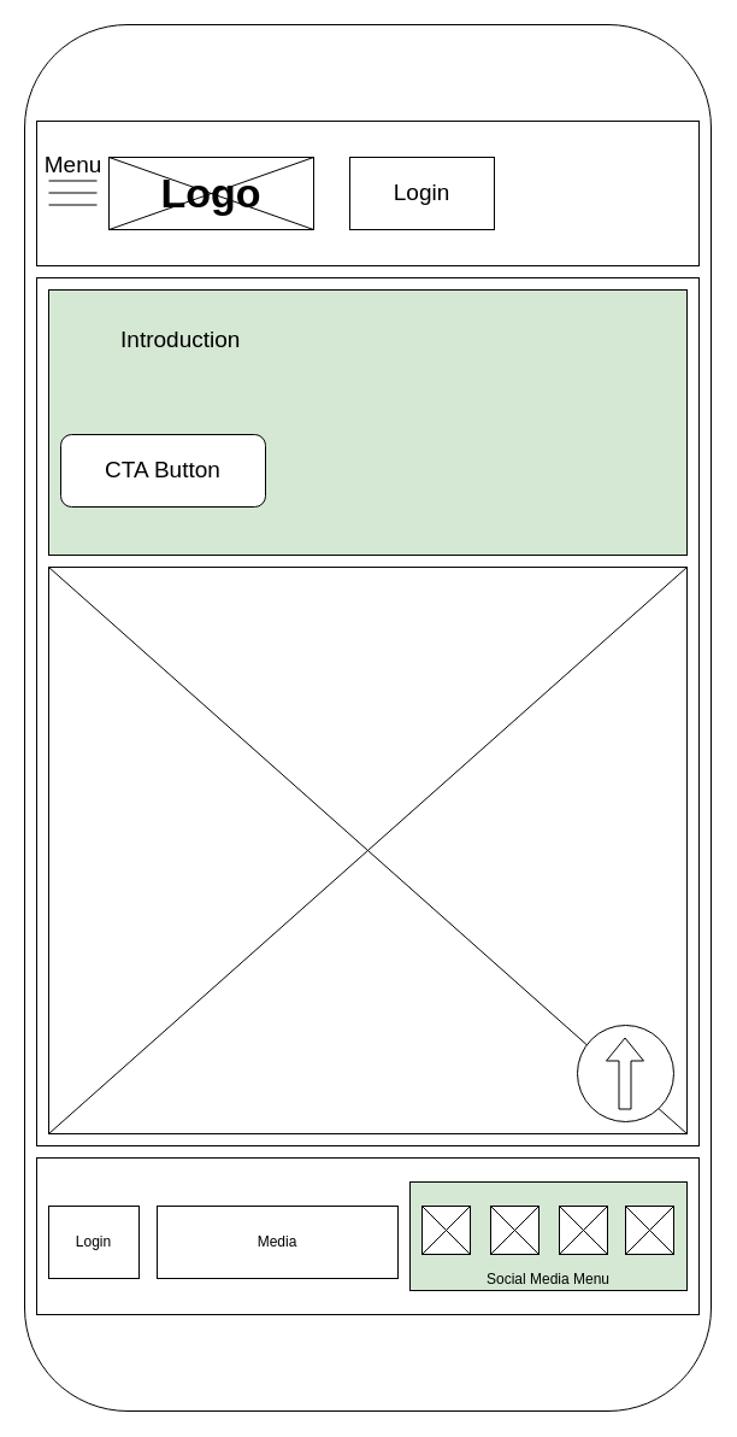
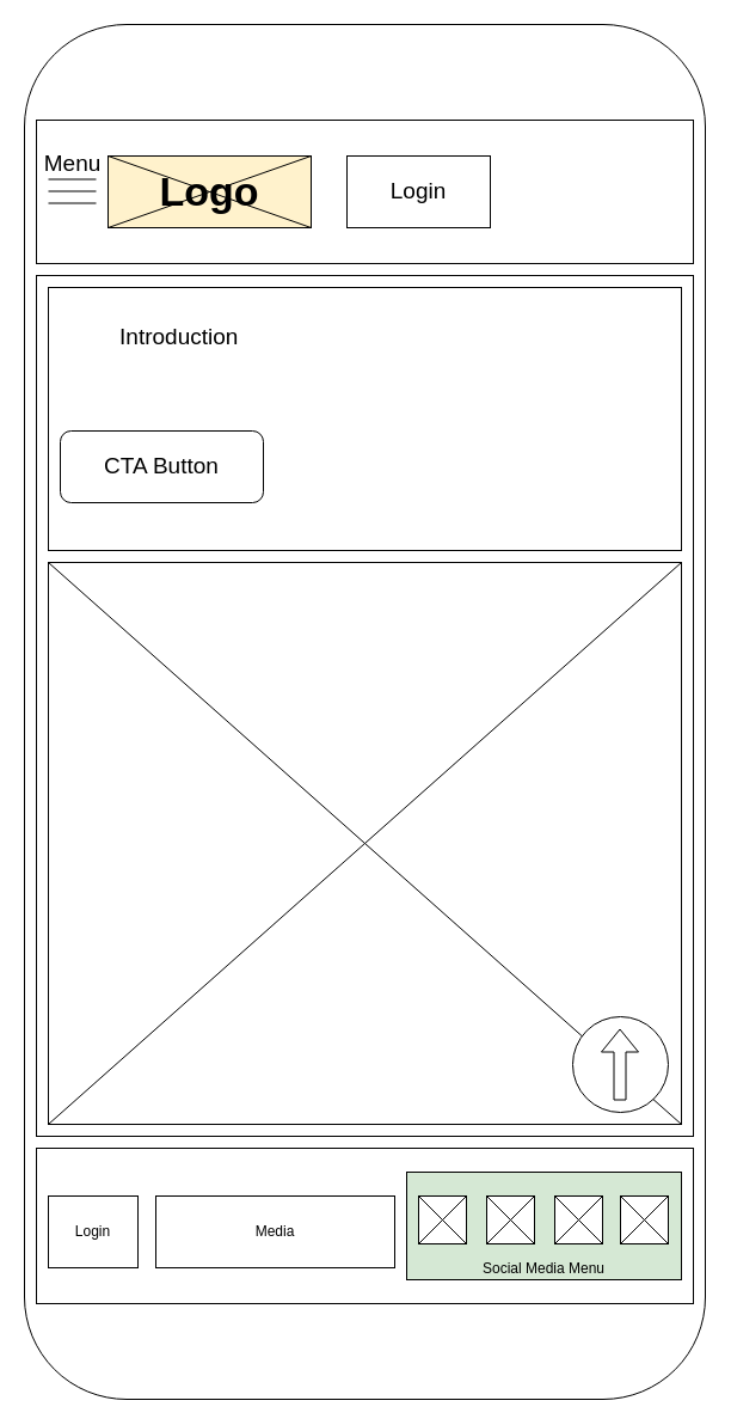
  <mxCell id="0" />
  <mxCell id="1" parent="0" />
  <mxCell id="2" value="" style="rounded=1;whiteSpace=wrap;html=1;" parent="1" vertex="1"><mxGeometry x="20" y="20" width="570" height="1150" as="geometry" /></mxCell>
  <mxCell id="3" value="" style="rounded=0;whiteSpace=wrap;html=1;" parent="1" vertex="1"><mxGeometry x="30" y="100" width="550" height="120" as="geometry" /></mxCell>
- <mxCell id="4" value="&lt;b&gt;&lt;font style=&quot;font-size: 34px;&quot;&gt;Logo&lt;/font&gt;&lt;/b&gt;" style="rounded=0;whiteSpace=wrap;html=1;" parent="1" vertex="1"><mxGeometry x="90" y="130" width="170" height="60" as="geometry" /></mxCell>
+ <mxCell id="4" value="&lt;b&gt;&lt;font style=&quot;font-size: 34px;&quot;&gt;Logo&lt;/font&gt;&lt;/b&gt;" style="rounded=0;whiteSpace=wrap;html=1;fillColor=#fff2cc;" parent="1" vertex="1"><mxGeometry x="90" y="130" width="170" height="60" as="geometry" /></mxCell>
  <mxCell id="5" value="" style="endArrow=none;html=1;rounded=0;startSize=0;endSize=0;jumpSize=6;" parent="1" edge="1"><mxGeometry width="50" height="50" relative="1" as="geometry"><mxPoint x="40" y="149.5" as="sourcePoint" /><mxPoint x="80" y="149.5" as="targetPoint" /></mxGeometry></mxCell>
  <mxCell id="6" value="" style="endArrow=none;html=1;rounded=0;startSize=0;endSize=0;jumpSize=6;" parent="1" edge="1"><mxGeometry width="50" height="50" relative="1" as="geometry"><mxPoint x="40" y="159.5" as="sourcePoint" /><mxPoint x="80" y="159.5" as="targetPoint" /></mxGeometry></mxCell>
  <mxCell id="7" value="" style="endArrow=none;html=1;rounded=0;startSize=0;endSize=0;jumpSize=6;" parent="1" edge="1"><mxGeometry width="50" height="50" relative="1" as="geometry"><mxPoint x="40" y="169.5" as="sourcePoint" /><mxPoint x="80" y="169.5" as="targetPoint" /></mxGeometry></mxCell>
  <mxCell id="8" value="" style="endArrow=none;html=1;rounded=0;startSize=0;endSize=0;jumpSize=6;exitX=0;exitY=0;exitDx=0;exitDy=0;entryX=1;entryY=1;entryDx=0;entryDy=0;" parent="1" source="4" target="4" edge="1"><mxGeometry width="50" height="50" relative="1" as="geometry"><mxPoint x="290" y="500" as="sourcePoint" /><mxPoint x="340" y="450" as="targetPoint" /></mxGeometry></mxCell>
  <mxCell id="9" value="" style="endArrow=none;html=1;rounded=0;startSize=0;endSize=0;jumpSize=6;exitX=0;exitY=1;exitDx=0;exitDy=0;entryX=1;entryY=0;entryDx=0;entryDy=0;" parent="1" source="4" target="4" edge="1"><mxGeometry width="50" height="50" relative="1" as="geometry"><mxPoint x="290" y="500" as="sourcePoint" /><mxPoint x="340" y="450" as="targetPoint" /></mxGeometry></mxCell>
  <mxCell id="10" value="&lt;font style=&quot;font-size: 19px;&quot;&gt;Menu&lt;/font&gt;" style="text;html=1;align=center;verticalAlign=middle;resizable=0;points=[];autosize=1;strokeColor=none;fillColor=none;fontSize=34;" parent="1" vertex="1"><mxGeometry x="25" y="106" width="70" height="50" as="geometry" /></mxCell>
  <mxCell id="11" value="Login" style="rounded=0;whiteSpace=wrap;html=1;fontSize=19;" parent="1" vertex="1"><mxGeometry x="290" y="130" width="120" height="60" as="geometry" /></mxCell>
  <mxCell id="12" value="" style="rounded=0;whiteSpace=wrap;html=1;fontSize=19;" parent="1" vertex="1"><mxGeometry x="30" y="230" width="550" height="720" as="geometry" /></mxCell>
  <mxCell id="13" value="" style="rounded=0;whiteSpace=wrap;html=1;fontSize=19;" parent="1" vertex="1"><mxGeometry x="30" y="960" width="550" height="130" as="geometry" /></mxCell>
- <mxCell id="14" value="&lt;div style=&quot;text-align: right;&quot;&gt;&lt;span style=&quot;background-color: initial;&quot;&gt;&amp;nbsp; &amp;nbsp; &amp;nbsp; &amp;nbsp; &amp;nbsp; &amp;nbsp;Introduction&lt;/span&gt;&lt;/div&gt;&lt;br&gt;&lt;br&gt;&lt;br&gt;&lt;br&gt;&lt;br&gt;&lt;div style=&quot;text-align: center;&quot;&gt;&lt;br&gt;&lt;/div&gt;" style="rounded=0;whiteSpace=wrap;html=1;fontSize=19;align=left;fillColor=#d5e8d4;" parent="1" vertex="1"><mxGeometry x="40" y="240" width="530" height="220" as="geometry" /></mxCell>
+ <mxCell id="14" value="&lt;div style=&quot;text-align: right;&quot;&gt;&lt;span style=&quot;background-color: initial;&quot;&gt;&amp;nbsp; &amp;nbsp; &amp;nbsp; &amp;nbsp; &amp;nbsp; &amp;nbsp;Introduction&lt;/span&gt;&lt;/div&gt;&lt;br&gt;&lt;br&gt;&lt;br&gt;&lt;br&gt;&lt;br&gt;&lt;div style=&quot;text-align: center;&quot;&gt;&lt;br&gt;&lt;/div&gt;" style="rounded=0;whiteSpace=wrap;html=1;fontSize=19;align=left;" parent="1" vertex="1"><mxGeometry x="40" y="240" width="530" height="220" as="geometry" /></mxCell>
  <mxCell id="15" value="CTA Button" style="rounded=1;whiteSpace=wrap;html=1;fontSize=19;" parent="1" vertex="1"><mxGeometry x="50" y="360" width="170" height="60" as="geometry" /></mxCell>
  <mxCell id="16" value="&lt;br&gt;&lt;br&gt;&lt;br&gt;&lt;br&gt;&lt;br&gt;Social Media Menu" style="rounded=0;whiteSpace=wrap;html=1;fillColor=#d5e8d4;" parent="1" vertex="1"><mxGeometry x="340" y="980" width="230" height="90" as="geometry" /></mxCell>
  <mxCell id="17" value="" style="rounded=0;whiteSpace=wrap;html=1;" parent="1" vertex="1"><mxGeometry x="350" y="1000" width="40" height="40" as="geometry" /></mxCell>
  <mxCell id="18" value="" style="rounded=0;whiteSpace=wrap;html=1;" parent="1" vertex="1"><mxGeometry x="407" y="1000" width="40" height="40" as="geometry" /></mxCell>
  <mxCell id="19" value="" style="rounded=0;whiteSpace=wrap;html=1;" parent="1" vertex="1"><mxGeometry x="464" y="1000" width="40" height="40" as="geometry" /></mxCell>
  <mxCell id="20" value="" style="rounded=0;whiteSpace=wrap;html=1;" parent="1" vertex="1"><mxGeometry x="519" y="1000" width="40" height="40" as="geometry" /></mxCell>
  <mxCell id="21" value="" style="endArrow=none;html=1;rounded=0;entryX=0;entryY=0;entryDx=0;entryDy=0;exitX=1;exitY=1;exitDx=0;exitDy=0;" parent="1" source="17" target="17" edge="1"><mxGeometry width="50" height="50" relative="1" as="geometry"><mxPoint x="290" y="1040" as="sourcePoint" /><mxPoint x="340" y="990" as="targetPoint" /></mxGeometry></mxCell>
  <mxCell id="22" value="" style="endArrow=none;html=1;rounded=0;entryX=0;entryY=1;entryDx=0;entryDy=0;exitX=1;exitY=0;exitDx=0;exitDy=0;" parent="1" source="17" target="17" edge="1"><mxGeometry width="50" height="50" relative="1" as="geometry"><mxPoint x="400" y="1050" as="sourcePoint" /><mxPoint x="360" y="1010" as="targetPoint" /></mxGeometry></mxCell>
  <mxCell id="23" value="" style="endArrow=none;html=1;rounded=0;entryX=1;entryY=0;entryDx=0;entryDy=0;exitX=0;exitY=1;exitDx=0;exitDy=0;" parent="1" source="18" target="18" edge="1"><mxGeometry width="50" height="50" relative="1" as="geometry"><mxPoint x="410" y="1060" as="sourcePoint" /><mxPoint x="370" y="1020" as="targetPoint" /></mxGeometry></mxCell>
  <mxCell id="24" value="" style="endArrow=none;html=1;rounded=0;entryX=0;entryY=0;entryDx=0;entryDy=0;exitX=1;exitY=1;exitDx=0;exitDy=0;" parent="1" source="18" target="18" edge="1"><mxGeometry width="50" height="50" relative="1" as="geometry"><mxPoint x="420" y="1070" as="sourcePoint" /><mxPoint x="380" y="1030" as="targetPoint" /></mxGeometry></mxCell>
  <mxCell id="25" value="" style="endArrow=none;html=1;rounded=0;entryX=1;entryY=0;entryDx=0;entryDy=0;exitX=0;exitY=1;exitDx=0;exitDy=0;" parent="1" source="19" target="19" edge="1"><mxGeometry width="50" height="50" relative="1" as="geometry"><mxPoint x="430" y="1080" as="sourcePoint" /><mxPoint x="390" y="1040" as="targetPoint" /></mxGeometry></mxCell>
  <mxCell id="26" value="" style="endArrow=none;html=1;rounded=0;entryX=0;entryY=0;entryDx=0;entryDy=0;exitX=1;exitY=1;exitDx=0;exitDy=0;" parent="1" source="19" target="19" edge="1"><mxGeometry width="50" height="50" relative="1" as="geometry"><mxPoint x="440" y="1090" as="sourcePoint" /><mxPoint x="400" y="1050" as="targetPoint" /></mxGeometry></mxCell>
  <mxCell id="27" value="" style="endArrow=none;html=1;rounded=0;entryX=0;entryY=0;entryDx=0;entryDy=0;exitX=1;exitY=1;exitDx=0;exitDy=0;" parent="1" source="20" target="20" edge="1"><mxGeometry width="50" height="50" relative="1" as="geometry"><mxPoint x="450" y="1100" as="sourcePoint" /><mxPoint x="410" y="1060" as="targetPoint" /></mxGeometry></mxCell>
  <mxCell id="28" value="" style="endArrow=none;html=1;rounded=0;entryX=0;entryY=1;entryDx=0;entryDy=0;exitX=1;exitY=0;exitDx=0;exitDy=0;" parent="1" source="20" target="20" edge="1"><mxGeometry width="50" height="50" relative="1" as="geometry"><mxPoint x="460" y="1110" as="sourcePoint" /><mxPoint x="420" y="1070" as="targetPoint" /></mxGeometry></mxCell>
  <mxCell id="29" value="Media" style="rounded=0;whiteSpace=wrap;html=1;" parent="1" vertex="1"><mxGeometry x="130" y="1000" width="200" height="60" as="geometry" /></mxCell>
  <mxCell id="30" value="Login" style="rounded=0;whiteSpace=wrap;html=1;" parent="1" vertex="1"><mxGeometry x="40" y="1000" width="75" height="60" as="geometry" /></mxCell>
  <mxCell id="31" value="" style="rounded=0;whiteSpace=wrap;html=1;" parent="1" vertex="1"><mxGeometry x="40" y="470" width="530" height="470" as="geometry" /></mxCell>
  <mxCell id="32" value="" style="endArrow=none;html=1;rounded=0;strokeColor=default;fillColor=default;exitX=0;exitY=0;exitDx=0;exitDy=0;entryX=1;entryY=1;entryDx=0;entryDy=0;" parent="1" source="31" target="31" edge="1"><mxGeometry width="50" height="50" relative="1" as="geometry"><mxPoint x="290" y="640" as="sourcePoint" /><mxPoint x="340" y="590" as="targetPoint" /></mxGeometry></mxCell>
  <mxCell id="33" value="" style="endArrow=none;html=1;rounded=0;strokeColor=default;fillColor=default;exitX=0;exitY=1;exitDx=0;exitDy=0;entryX=1;entryY=0;entryDx=0;entryDy=0;" parent="1" source="31" target="31" edge="1"><mxGeometry width="50" height="50" relative="1" as="geometry"><mxPoint x="290" y="640" as="sourcePoint" /><mxPoint x="340" y="590" as="targetPoint" /></mxGeometry></mxCell>
  <mxCell id="34" value="" style="ellipse;whiteSpace=wrap;html=1;aspect=fixed;fillColor=default;strokeColor=default;" parent="1" vertex="1"><mxGeometry x="479" y="850" width="80" height="80" as="geometry" /></mxCell>
  <mxCell id="35" value="" style="shape=flexArrow;endArrow=classic;html=1;rounded=0;fillColor=default;strokeColor=default;" parent="1" edge="1"><mxGeometry width="50" height="50" relative="1" as="geometry"><mxPoint x="518.5" y="920" as="sourcePoint" /><mxPoint x="518.5" y="860" as="targetPoint" /></mxGeometry></mxCell>
